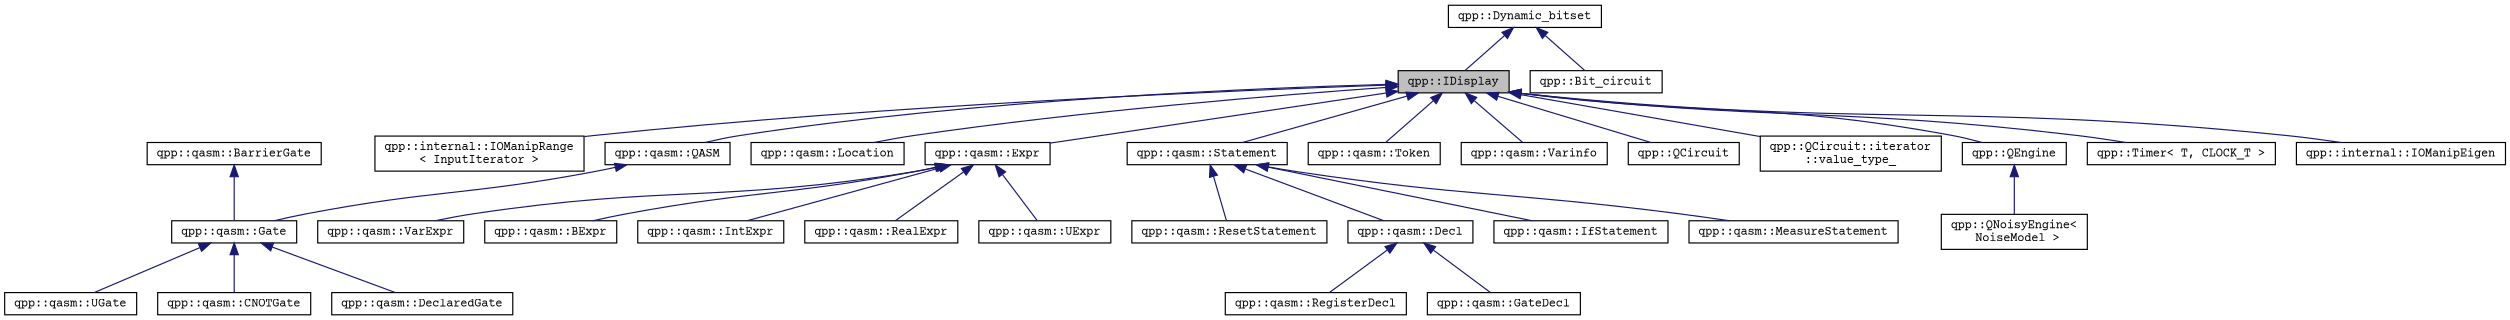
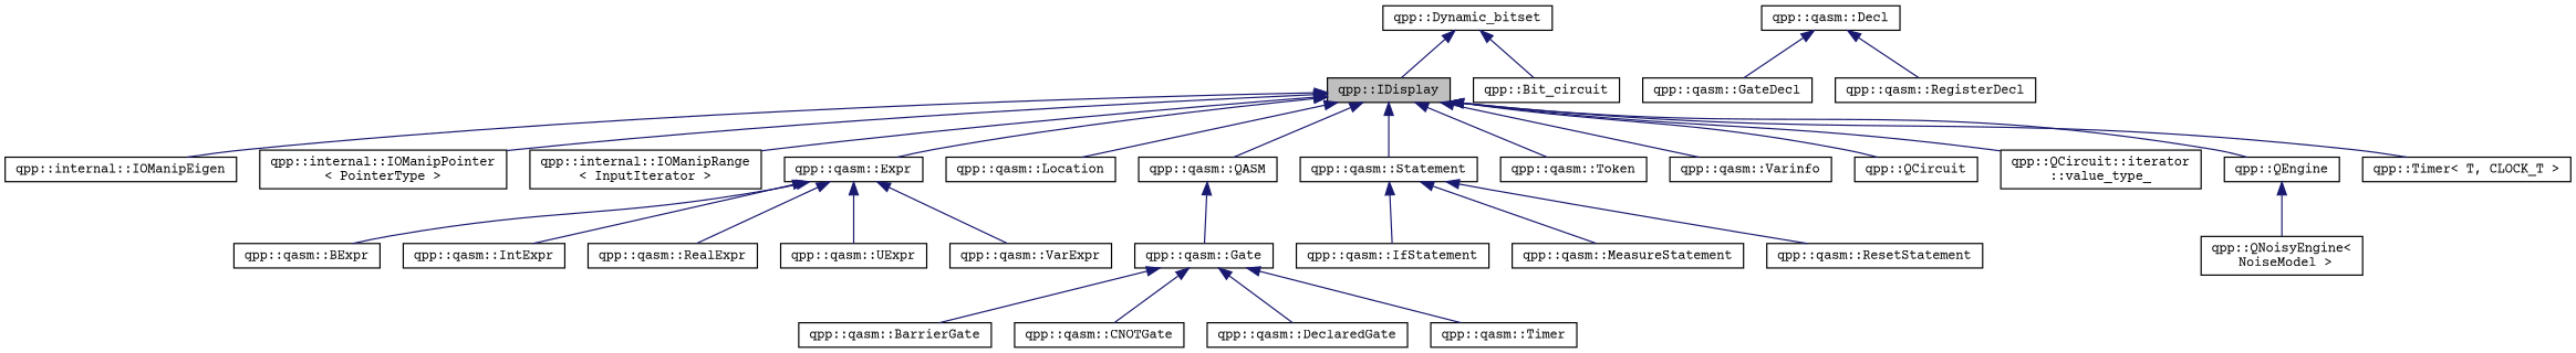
  digraph {
    fontname="Courier Prime"
    rankdir=TB
    node [color=black fillcolor=white fontname="Courier Prime" fontsize=10 shape=record style=filled]
    edge [color=midnightblue dir=back fontname="Courier Prime" fontsize=10 labelfontname=Helvetica labelfontsize=10 style=solid]
    n1 [fillcolor=grey75 fontcolor=black height=0.2 label="qpp::IDisplay" width=0.4]
    n2 [height=0.2 label="qpp::internal::IOManipEigen" width=0.4]
+   n3 [height=0.2 label="qpp::internal::IOManipPointer\l\< PointerType \>" width=0.4]
    n4 [height=0.2 label="qpp::internal::IOManipRange\l\< InputIterator \>" width=0.4]
    n5 [height=0.2 label="qpp::qasm::Expr" width=0.4]
    n6 [height=0.2 label="qpp::qasm::Location" width=0.4]
    n7 [height=0.2 label="qpp::qasm::QASM" width=0.4]
    n8 [height=0.2 label="qpp::qasm::Statement" width=0.4]
    n9 [height=0.2 label="qpp::qasm::Token" width=0.4]
    n10 [height=0.2 label="qpp::qasm::Varinfo" width=0.4]
    n11 [height=0.2 label="qpp::QCircuit" width=0.4]
    n12 [height=0.2 label="qpp::QCircuit::iterator\l::value_type_" width=0.4]
    n13 [height=0.2 label="qpp::QEngine" width=0.4]
    n14 [height=0.2 label="qpp::Timer\< T, CLOCK_T \>" width=0.4]
    n15 [height=0.2 label="qpp::Dynamic_bitset" width=0.4]
    n16 [height=0.2 label="qpp::Bit_circuit" width=0.4]
    n17 [height=0.2 label="qpp::qasm::BExpr" width=0.4]
    n18 [height=0.2 label="qpp::qasm::IntExpr" width=0.4]
    n19 [height=0.2 label="qpp::qasm::RealExpr" width=0.4]
    n20 [height=0.2 label="qpp::qasm::UExpr" width=0.4]
    n21 [height=0.2 label="qpp::qasm::VarExpr" width=0.4]
    n22 [height=0.2 label="qpp::qasm::Gate" width=0.4]
    n23 [height=0.2 label="qpp::qasm::Decl" width=0.4]
    n24 [height=0.2 label="qpp::qasm::IfStatement" width=0.4]
    n25 [height=0.2 label="qpp::qasm::MeasureStatement" width=0.4]
    n26 [height=0.2 label="qpp::qasm::ResetStatement" width=0.4]
    n27 [height=0.2 label="qpp::QNoisyEngine\<\l NoiseModel \>" width=0.4]
    n28 [height=0.2 label="qpp::qasm::GateDecl" width=0.4]
    n29 [height=0.2 label="qpp::qasm::RegisterDecl" width=0.4]
    n30 [height=0.2 label="qpp::qasm::BarrierGate" width=0.4]
    n31 [height=0.2 label="qpp::qasm::CNOTGate" width=0.4]
    n32 [height=0.2 label="qpp::qasm::DeclaredGate" width=0.4]
-   n33 [height=0.2 label="qpp::qasm::UGate" width=0.4]
+   n33 [height=0.2 label="qpp::qasm::Timer" width=0.4]
    n1 -> n2
+   n1 -> n3
    n1 -> n4
    n1 -> n5
    n1 -> n6
    n1 -> n7
    n1 -> n8
    n1 -> n9
    n1 -> n10
    n1 -> n11
    n1 -> n12
    n1 -> n13
    n1 -> n14
    n5 -> n17
    n5 -> n18
    n5 -> n19
    n5 -> n20
    n5 -> n21
    n7 -> n22
-   n8 -> n23
    n8 -> n24
    n8 -> n25
    n8 -> n26
    n13 -> n27
    n15 -> n1
    n15 -> n16
-   n30 -> n22
+   n22 -> n30
    n22 -> n31
    n22 -> n32
    n22 -> n33
    n23 -> n28
    n23 -> n29
  }
